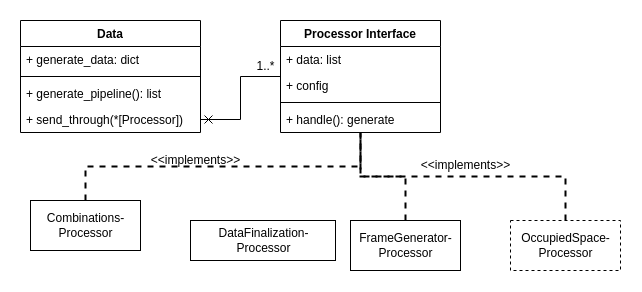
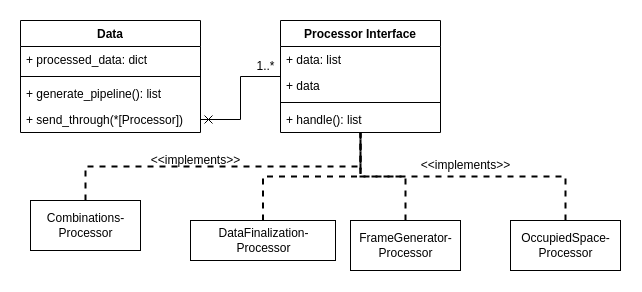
  <mxCell id="0" />
  <mxCell id="1" parent="0" />
  <mxCell id="2" value="Data" style="swimlane;fontStyle=1;align=center;verticalAlign=top;childLayout=stackLayout;horizontal=1;startSize=26;horizontalStack=0;resizeParent=1;resizeParentMax=0;resizeLast=0;collapsible=1;marginBottom=0;" vertex="1" parent="1"><mxGeometry x="20" y="20" width="180" height="112" as="geometry" /></mxCell>
- <mxCell id="3" value="+ generate_data: dict" style="text;strokeColor=none;fillColor=none;align=left;verticalAlign=top;spacingLeft=4;spacingRight=4;overflow=hidden;rotatable=0;points=[[0,0.5],[1,0.5]];portConstraint=eastwest;" vertex="1" parent="2"><mxGeometry y="26" width="180" height="26" as="geometry" /></mxCell>
+ <mxCell id="3" value="+ processed_data: dict" style="text;strokeColor=none;fillColor=none;align=left;verticalAlign=top;spacingLeft=4;spacingRight=4;overflow=hidden;rotatable=0;points=[[0,0.5],[1,0.5]];portConstraint=eastwest;" vertex="1" parent="2"><mxGeometry y="26" width="180" height="26" as="geometry" /></mxCell>
  <mxCell id="4" value="" style="line;strokeWidth=1;fillColor=none;align=left;verticalAlign=middle;spacingTop=-1;spacingLeft=3;spacingRight=3;rotatable=0;labelPosition=right;points=[];portConstraint=eastwest;" vertex="1" parent="2"><mxGeometry y="52" width="180" height="8" as="geometry" /></mxCell>
  <mxCell id="5" value="+ generate_pipeline(): list" style="text;strokeColor=none;fillColor=none;align=left;verticalAlign=top;spacingLeft=4;spacingRight=4;overflow=hidden;rotatable=0;points=[[0,0.5],[1,0.5]];portConstraint=eastwest;" vertex="1" parent="2"><mxGeometry y="60" width="180" height="26" as="geometry" /></mxCell>
  <mxCell id="6" value="+ send_through(*[Processor])" style="text;strokeColor=none;fillColor=none;align=left;verticalAlign=top;spacingLeft=4;spacingRight=4;overflow=hidden;rotatable=0;points=[[0,0.5],[1,0.5]];portConstraint=eastwest;" vertex="1" parent="2"><mxGeometry y="86" width="180" height="26" as="geometry" /></mxCell>
  <mxCell id="7" value="Processor Interface" style="swimlane;fontStyle=1;align=center;verticalAlign=top;childLayout=stackLayout;horizontal=1;startSize=26;horizontalStack=0;resizeParent=1;resizeParentMax=0;resizeLast=0;collapsible=1;marginBottom=0;" vertex="1" parent="1"><mxGeometry x="280" y="20" width="160" height="112" as="geometry" /></mxCell>
  <mxCell id="8" value="+ data: list" style="text;strokeColor=none;fillColor=none;align=left;verticalAlign=top;spacingLeft=4;spacingRight=4;overflow=hidden;rotatable=0;points=[[0,0.5],[1,0.5]];portConstraint=eastwest;" vertex="1" parent="7"><mxGeometry y="26" width="160" height="26" as="geometry" /></mxCell>
- <mxCell id="9" value="+ config" style="text;strokeColor=none;fillColor=none;align=left;verticalAlign=top;spacingLeft=4;spacingRight=4;overflow=hidden;rotatable=0;points=[[0,0.5],[1,0.5]];portConstraint=eastwest;" vertex="1" parent="7"><mxGeometry y="52" width="160" height="26" as="geometry" /></mxCell>
+ <mxCell id="9" value="+ data" style="text;strokeColor=none;fillColor=none;align=left;verticalAlign=top;spacingLeft=4;spacingRight=4;overflow=hidden;rotatable=0;points=[[0,0.5],[1,0.5]];portConstraint=eastwest;" vertex="1" parent="7"><mxGeometry y="52" width="160" height="26" as="geometry" /></mxCell>
  <mxCell id="10" value="" style="line;strokeWidth=1;fillColor=none;align=left;verticalAlign=middle;spacingTop=-1;spacingLeft=3;spacingRight=3;rotatable=0;labelPosition=right;points=[];portConstraint=eastwest;" vertex="1" parent="7"><mxGeometry y="78" width="160" height="8" as="geometry" /></mxCell>
- <mxCell id="11" value="+ handle(): generate" style="text;strokeColor=none;fillColor=none;align=left;verticalAlign=top;spacingLeft=4;spacingRight=4;overflow=hidden;rotatable=0;points=[[0,0.5],[1,0.5]];portConstraint=eastwest;" vertex="1" parent="7"><mxGeometry y="86" width="160" height="26" as="geometry" /></mxCell>
+ <mxCell id="11" value="+ handle(): list" style="text;strokeColor=none;fillColor=none;align=left;verticalAlign=top;spacingLeft=4;spacingRight=4;overflow=hidden;rotatable=0;points=[[0,0.5],[1,0.5]];portConstraint=eastwest;" vertex="1" parent="7"><mxGeometry y="86" width="160" height="26" as="geometry" /></mxCell>
  <mxCell id="12" style="edgeStyle=orthogonalEdgeStyle;rounded=0;orthogonalLoop=1;jettySize=auto;html=1;exitX=1;exitY=0.5;exitDx=0;exitDy=0;startArrow=cross;startFill=0;endArrow=none;endFill=0;" edge="1" parent="1" source="6" target="7"><mxGeometry relative="1" as="geometry" /></mxCell>
  <mxCell id="13" value="1..*" style="text;html=1;align=center;verticalAlign=middle;resizable=0;points=[];autosize=1;" vertex="1" parent="1"><mxGeometry x="250" y="56" width="30" height="20" as="geometry" /></mxCell>
  <mxCell id="14" style="edgeStyle=orthogonalEdgeStyle;rounded=0;orthogonalLoop=1;jettySize=auto;html=1;exitX=0.5;exitY=0;exitDx=0;exitDy=0;dashed=1;startArrow=none;startFill=0;endArrow=none;endFill=0;strokeWidth=2;" edge="1" parent="1" source="15" target="7"><mxGeometry relative="1" as="geometry" /></mxCell>
  <mxCell id="15" value="&lt;div&gt;Combinations-&lt;/div&gt;&lt;div&gt;Processor&lt;/div&gt;" style="html=1;" vertex="1" parent="1"><mxGeometry x="30" y="200" width="110" height="50" as="geometry" /></mxCell>
+ <mxCell id="16" style="edgeStyle=orthogonalEdgeStyle;rounded=0;orthogonalLoop=1;jettySize=auto;html=1;exitX=0.5;exitY=0;exitDx=0;exitDy=0;dashed=1;startArrow=none;startFill=0;endArrow=none;endFill=0;strokeWidth=2;" edge="1" parent="1" source="17" target="7"><mxGeometry relative="1" as="geometry" /></mxCell>
  <mxCell id="17" value="&lt;div&gt;DataFinalization-&lt;/div&gt;&lt;div&gt;Processor&lt;br&gt;&lt;/div&gt;" style="html=1;" vertex="1" parent="1"><mxGeometry x="190" y="220" width="145" height="40" as="geometry" /></mxCell>
  <mxCell id="18" style="edgeStyle=orthogonalEdgeStyle;rounded=0;orthogonalLoop=1;jettySize=auto;html=1;exitX=0.5;exitY=0;exitDx=0;exitDy=0;dashed=1;startArrow=none;startFill=0;endArrow=none;endFill=0;strokeWidth=2;" edge="1" parent="1" source="19" target="7"><mxGeometry relative="1" as="geometry" /></mxCell>
  <mxCell id="19" value="&lt;div&gt;FrameGenerator-&lt;/div&gt;&lt;div&gt;Processor&lt;br&gt;&lt;/div&gt;" style="html=1;" vertex="1" parent="1"><mxGeometry x="350" y="220" width="110" height="50" as="geometry" /></mxCell>
  <mxCell id="20" style="edgeStyle=orthogonalEdgeStyle;rounded=0;orthogonalLoop=1;jettySize=auto;html=1;exitX=0.5;exitY=0;exitDx=0;exitDy=0;dashed=1;startArrow=none;startFill=0;endArrow=none;endFill=0;strokeWidth=2;" edge="1" parent="1" source="21" target="7"><mxGeometry relative="1" as="geometry" /></mxCell>
- <mxCell id="21" value="&lt;div&gt;OccupiedSpace-&lt;/div&gt;&lt;div&gt;Processor&lt;br&gt;&lt;/div&gt;" style="html=1;dashed=1;" vertex="1" parent="1"><mxGeometry x="510" y="220" width="110" height="50" as="geometry" /></mxCell>
+ <mxCell id="21" value="&lt;div&gt;OccupiedSpace-&lt;/div&gt;&lt;div&gt;Processor&lt;br&gt;&lt;/div&gt;" style="html=1;" vertex="1" parent="1"><mxGeometry x="510" y="220" width="110" height="50" as="geometry" /></mxCell>
  <mxCell id="22" value="&amp;lt;&amp;lt;implements&amp;gt;&amp;gt;" style="text;html=1;align=center;verticalAlign=middle;resizable=0;points=[];autosize=1;" vertex="1" parent="1"><mxGeometry x="410" y="155" width="110" height="20" as="geometry" /></mxCell>
  <mxCell id="23" value="&amp;lt;&amp;lt;implements&amp;gt;&amp;gt;" style="text;html=1;align=center;verticalAlign=middle;resizable=0;points=[];autosize=1;" vertex="1" parent="1"><mxGeometry x="140" y="150" width="110" height="20" as="geometry" /></mxCell>
